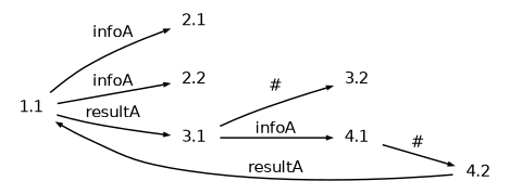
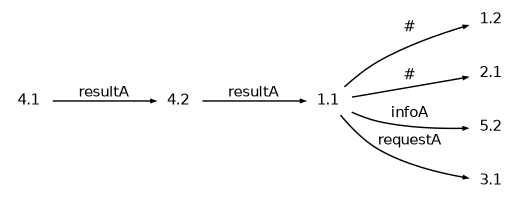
  digraph {
    rankdir=LR
    node [fontname=Helvetica fontsize=10 shape=plaintext]
    edge [arrowsize=0.3 fontname=Helvetica fontsize=10]
    1.1 [height=.2 width=.3]
+   1.2 [height=.2 width=.3]
    2.1 [height=.2 width=.3]
-   2.2 [height=.2 width=.3]
+   2.2 [height=.2 width=.3 label=5.2]
    3.1 [height=.2 width=.3]
-   3.2 [height=.2 width=.3]
    4.1 [height=.2 width=.3]
    4.2 [height=.2 width=.3]
-   1.1 -> 2.1 [label=infoA]
+   1.1 -> 1.2 [label="#"]
+   1.1 -> 2.1 [label="#"]
    1.1 -> 2.2 [label=infoA]
-   1.1 -> 3.1 [label=resultA]
-   3.1 -> 3.2 [label="#"]
-   3.1 -> 4.1 [label=infoA]
-   4.1 -> 4.2 [label="#"]
+   1.1 -> 3.1 [label=requestA]
+   4.1 -> 4.2 [label=resultA]
    4.2 -> 1.1 [label=resultA]
  }
